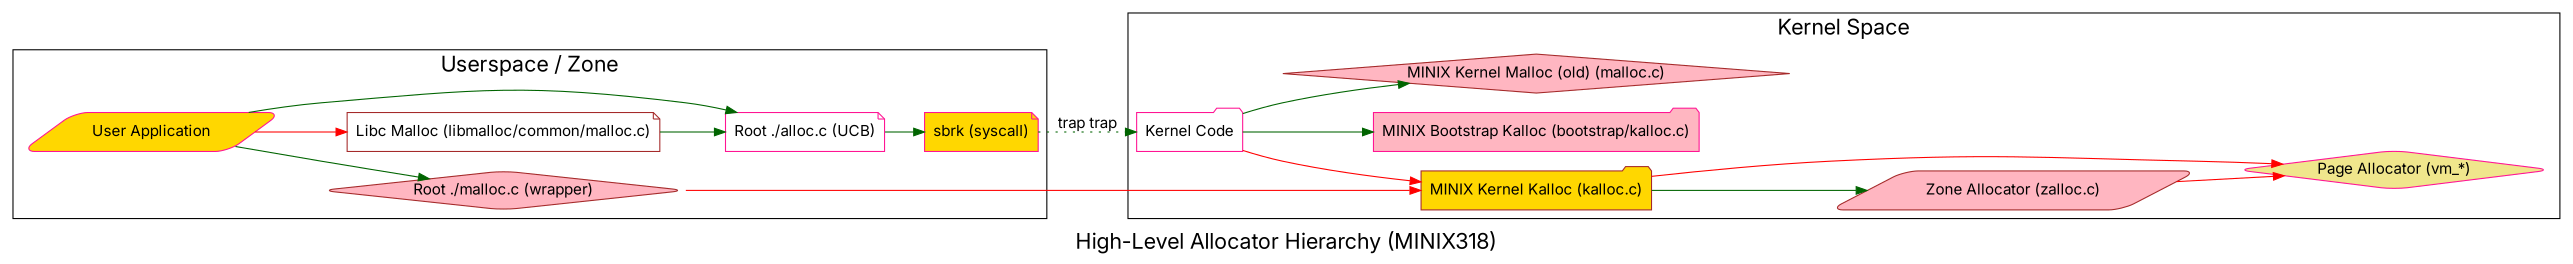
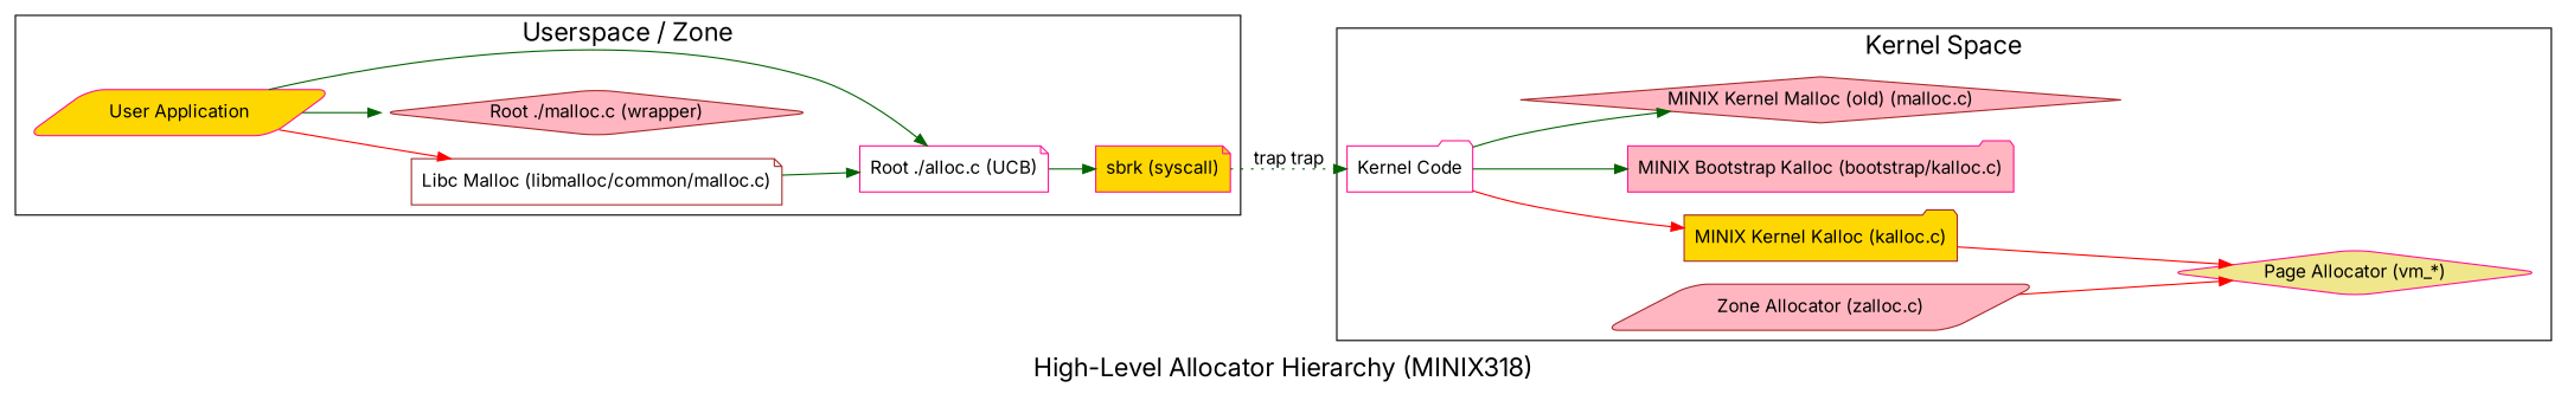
  digraph {
    fontname=Inter
    fontsize=20
    label="High-Level Allocator Hierarchy (MINIX318)"
    rankdir=LR
    node [color=deeppink fillcolor=lightpink fontname=Inter shape=folder style="rounded,filled"]
    edge [color=darkgreen fontname=Inter]
    "Kernel Code" [fillcolor=white]
    "MINIX Kernel Kalloc (kalloc.c)" [color=brown fillcolor=gold style=filled]
    "MINIX Bootstrap Kalloc (bootstrap/kalloc.c)" [style=filled]
    "MINIX Kernel Malloc (old) (malloc.c)" [color=brown shape=diamond style=filled]
    "Zone Allocator (zalloc.c)" [color=brown shape=parallelogram]
    "Page Allocator (vm_*)" [fillcolor=khaki shape=diamond]
    "User Application" [fillcolor=gold shape=parallelogram]
    "Libc Malloc (libmalloc/common/malloc.c)" [color=brown fillcolor=white shape=note style=filled]
    "Root ./malloc.c (wrapper)" [color=brown shape=diamond]
    "Root ./alloc.c (UCB)" [fillcolor=white shape=note]
    "sbrk (syscall)" [fillcolor=gold shape=note]
    subgraph cluster_1 {
      label="Kernel Space"
      "Kernel Code"
      "MINIX Kernel Kalloc (kalloc.c)"
      "MINIX Bootstrap Kalloc (bootstrap/kalloc.c)"
      "MINIX Kernel Malloc (old) (malloc.c)"
      "Zone Allocator (zalloc.c)"
      "Page Allocator (vm_*)"
    }
    subgraph cluster_2 {
      label="Userspace / Zone"
      "User Application"
      "Libc Malloc (libmalloc/common/malloc.c)"
      "Root ./malloc.c (wrapper)"
      "Root ./alloc.c (UCB)"
      "sbrk (syscall)"
    }
    "Kernel Code" -> "MINIX Kernel Kalloc (kalloc.c)" [color=red]
    "Kernel Code" -> "MINIX Bootstrap Kalloc (bootstrap/kalloc.c)"
    "Kernel Code" -> "MINIX Kernel Malloc (old) (malloc.c)"
-   "MINIX Kernel Kalloc (kalloc.c)" -> "Zone Allocator (zalloc.c)"
    "MINIX Kernel Kalloc (kalloc.c)" -> "Page Allocator (vm_*)" [color=red]
    "Zone Allocator (zalloc.c)" -> "Page Allocator (vm_*)" [color=red]
    "User Application" -> "Libc Malloc (libmalloc/common/malloc.c)" [color=red]
    "User Application" -> "Root ./malloc.c (wrapper)"
    "User Application" -> "Root ./alloc.c (UCB)"
    "Libc Malloc (libmalloc/common/malloc.c)" -> "Root ./alloc.c (UCB)"
-   "Root ./malloc.c (wrapper)" -> "MINIX Kernel Kalloc (kalloc.c)" [color=red]
    "Root ./alloc.c (UCB)" -> "sbrk (syscall)"
    "sbrk (syscall)" -> "Kernel Code" [label="trap trap" style=dotted]
  }
